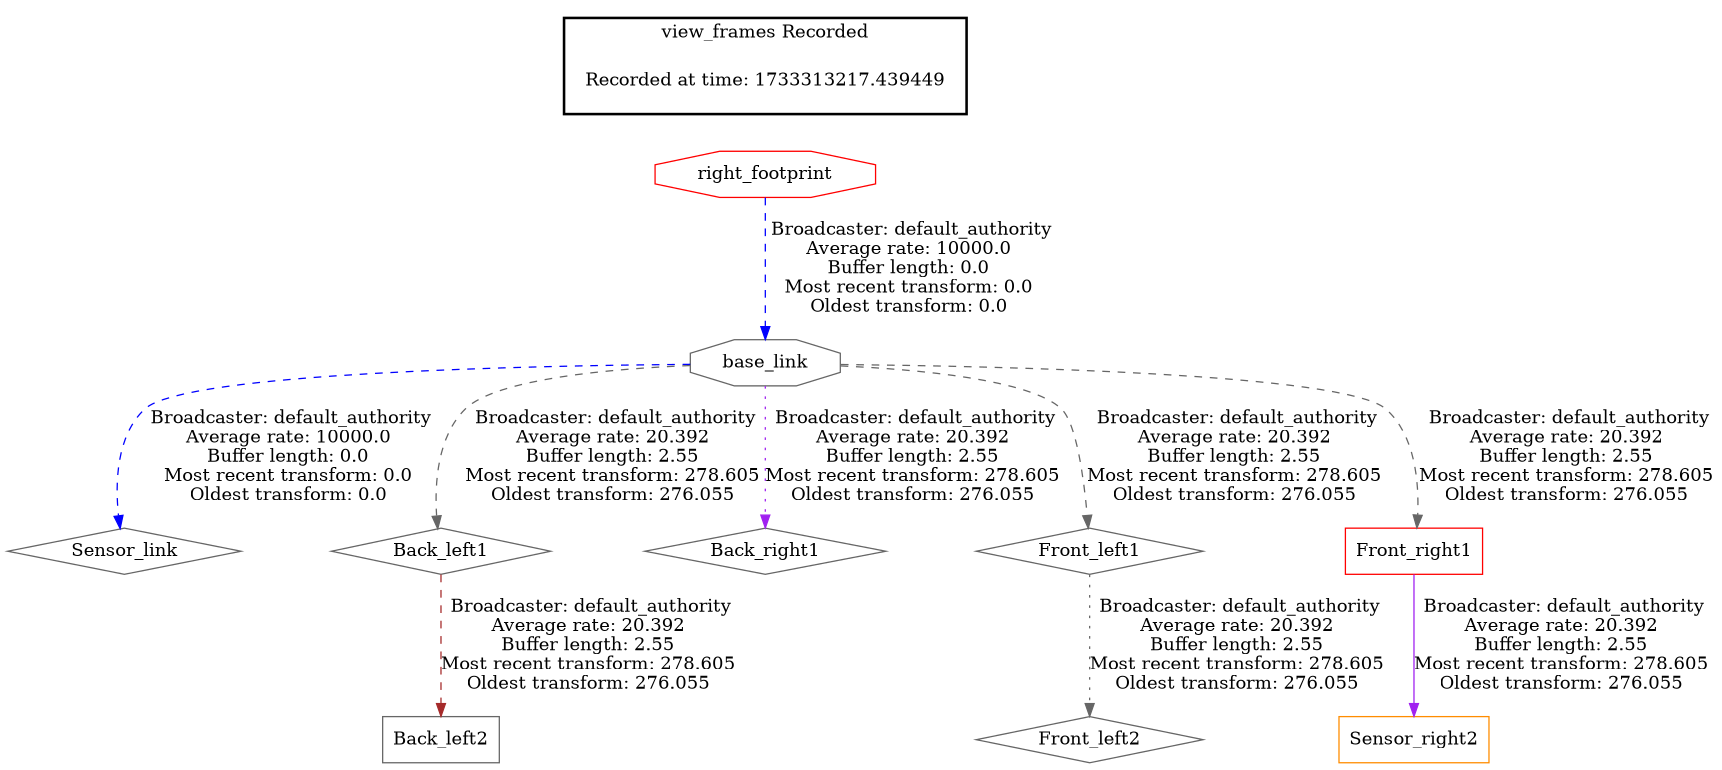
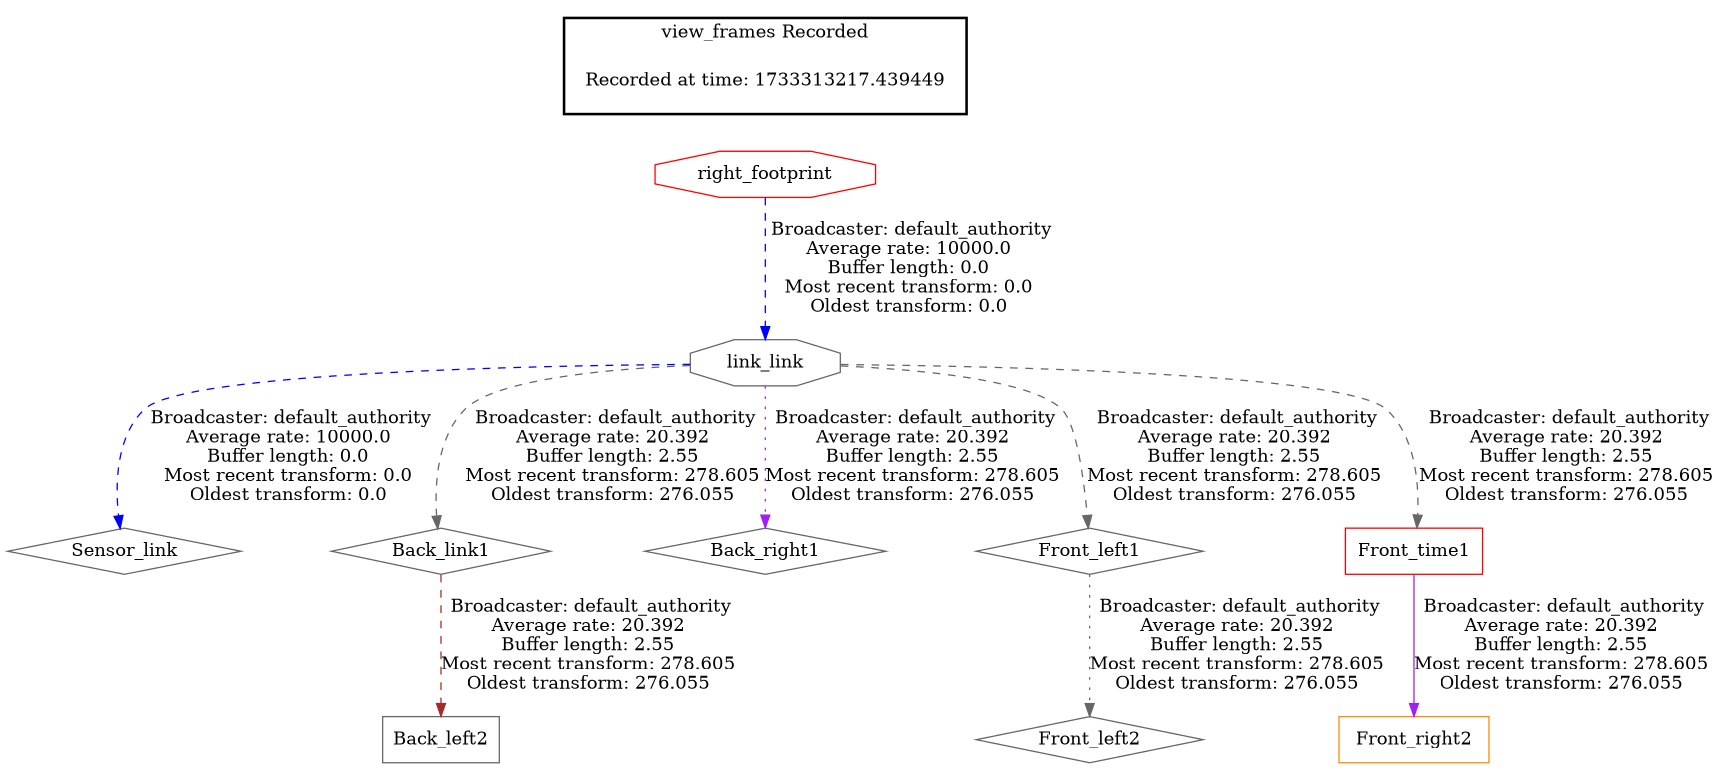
  digraph {
    node [color=gray40 shape=diamond]
    edge [style=dashed color=gray40]
    "Recorded at time: 1733313217.439449" [color=red shape=plaintext]
    n2 [color=red label=right_footprint shape=octagon]
-   base_link [shape=octagon]
+   base_link [shape=octagon label=link_link]
    Sensor_link
-   Back_left1
+   Back_left1 [label=Back_link1]
    Back_right1
    Front_left1
-   Front_right1 [color=red shape=box]
+   Front_right1 [color=red shape=box label=Front_time1]
    Back_left2 [shape=box]
    Front_left2
-   Front_right2 [color=darkorange shape=box label=Sensor_right2]
+   Front_right2 [color=darkorange shape=box]
    subgraph cluster_1 {
      color=black
      label="view_frames Recorded"
      style=bold
      "Recorded at time: 1733313217.439449"
    }
    "Recorded at time: 1733313217.439449" -> n2 [style=invis color=""]
    n2 -> base_link [color=blue label=" Broadcaster: default_authority\nAverage rate: 10000.0\nBuffer length: 0.0\nMost recent transform: 0.0\nOldest transform: 0.0\n"]
    base_link -> Sensor_link [color=blue label=" Broadcaster: default_authority\nAverage rate: 10000.0\nBuffer length: 0.0\nMost recent transform: 0.0\nOldest transform: 0.0\n"]
    base_link -> Back_left1 [label=" Broadcaster: default_authority\nAverage rate: 20.392\nBuffer length: 2.55\nMost recent transform: 278.605\nOldest transform: 276.055\n"]
    base_link -> Back_right1 [color=purple label=" Broadcaster: default_authority\nAverage rate: 20.392\nBuffer length: 2.55\nMost recent transform: 278.605\nOldest transform: 276.055\n" style=dotted]
    base_link -> Front_left1 [label=" Broadcaster: default_authority\nAverage rate: 20.392\nBuffer length: 2.55\nMost recent transform: 278.605\nOldest transform: 276.055\n"]
    base_link -> Front_right1 [label=" Broadcaster: default_authority\nAverage rate: 20.392\nBuffer length: 2.55\nMost recent transform: 278.605\nOldest transform: 276.055\n"]
    Back_left1 -> Back_left2 [color=brown label=" Broadcaster: default_authority\nAverage rate: 20.392\nBuffer length: 2.55\nMost recent transform: 278.605\nOldest transform: 276.055\n"]
    Front_left1 -> Front_left2 [label=" Broadcaster: default_authority\nAverage rate: 20.392\nBuffer length: 2.55\nMost recent transform: 278.605\nOldest transform: 276.055\n" style=dotted]
    Front_right1 -> Front_right2 [color=purple label=" Broadcaster: default_authority\nAverage rate: 20.392\nBuffer length: 2.55\nMost recent transform: 278.605\nOldest transform: 276.055\n" style=solid]
  }
